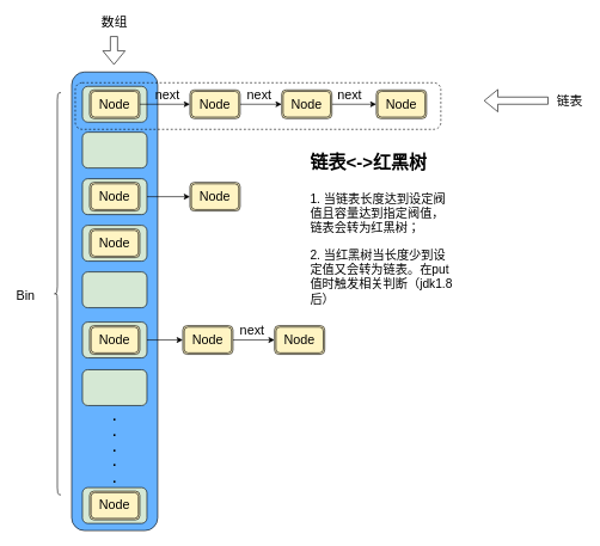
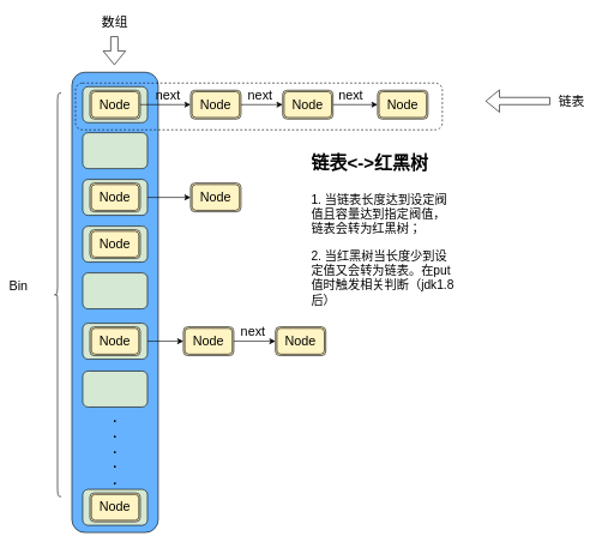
  <mxCell id="0" />
  <mxCell id="1" parent="0" />
  <mxCell id="2" value="" style="rounded=1;whiteSpace=wrap;html=1;fillColor=#66B2FF;fontSize=18;" parent="1" vertex="1"><mxGeometry x="99" y="100" width="120" height="640" as="geometry" /></mxCell>
  <mxCell id="3" value="" style="rounded=1;whiteSpace=wrap;html=1;fillColor=none;fontSize=18;dashed=1;" parent="1" vertex="1"><mxGeometry x="104" y="115" width="510" height="65" as="geometry" /></mxCell>
  <mxCell id="4" value="" style="rounded=1;whiteSpace=wrap;html=1;fillColor=#D5E8D4;" parent="1" vertex="1"><mxGeometry x="114" y="120" width="90" height="50" as="geometry" /></mxCell>
  <mxCell id="5" value="" style="rounded=1;whiteSpace=wrap;html=1;fillColor=#D5E8D4;" parent="1" vertex="1"><mxGeometry x="114" y="184" width="90" height="50" as="geometry" /></mxCell>
  <mxCell id="6" style="edgeStyle=orthogonalEdgeStyle;rounded=0;orthogonalLoop=1;jettySize=auto;html=1;exitX=1;exitY=0.5;exitDx=0;exitDy=0;entryX=0;entryY=0.5;entryDx=0;entryDy=0;fontSize=18;" parent="1" source="7" target="34" edge="1"><mxGeometry relative="1" as="geometry" /></mxCell>
  <mxCell id="7" value="" style="rounded=1;whiteSpace=wrap;html=1;fillColor=#D5E8D4;" parent="1" vertex="1"><mxGeometry x="114" y="249" width="90" height="50" as="geometry" /></mxCell>
  <mxCell id="8" value="" style="rounded=1;whiteSpace=wrap;html=1;fillColor=#D5E8D4;" parent="1" vertex="1"><mxGeometry x="114" y="314" width="90" height="50" as="geometry" /></mxCell>
  <mxCell id="9" value="" style="rounded=1;whiteSpace=wrap;html=1;fillColor=#D5E8D4;" parent="1" vertex="1"><mxGeometry x="114" y="379" width="90" height="50" as="geometry" /></mxCell>
  <mxCell id="10" style="edgeStyle=orthogonalEdgeStyle;rounded=0;orthogonalLoop=1;jettySize=auto;html=1;exitX=1;exitY=0.5;exitDx=0;exitDy=0;entryX=0;entryY=0.5;entryDx=0;entryDy=0;fontSize=18;" parent="1" source="11" target="37" edge="1"><mxGeometry relative="1" as="geometry" /></mxCell>
  <mxCell id="11" value="" style="rounded=1;whiteSpace=wrap;html=1;fillColor=#D5E8D4;" parent="1" vertex="1"><mxGeometry x="114" y="449" width="90" height="50" as="geometry" /></mxCell>
  <mxCell id="12" value="" style="rounded=1;whiteSpace=wrap;html=1;fillColor=#D5E8D4;" parent="1" vertex="1"><mxGeometry x="114" y="515.5" width="90" height="50" as="geometry" /></mxCell>
  <mxCell id="13" value="" style="rounded=1;whiteSpace=wrap;html=1;fillColor=#D5E8D4;" parent="1" vertex="1"><mxGeometry x="114" y="680" width="90" height="50" as="geometry" /></mxCell>
  <mxCell id="14" value=".&lt;br style=&quot;font-size: 18px;&quot;&gt;.&lt;br style=&quot;font-size: 18px;&quot;&gt;.&lt;br style=&quot;font-size: 18px;&quot;&gt;.&lt;br style=&quot;font-size: 18px;&quot;&gt;.&lt;br style=&quot;font-size: 18px;&quot;&gt;" style="text;html=1;strokeColor=none;fillColor=none;align=center;verticalAlign=middle;whiteSpace=wrap;rounded=0;fontStyle=1;fontSize=18;" parent="1" vertex="1"><mxGeometry x="139" y="614" width="40" height="20" as="geometry" /></mxCell>
  <mxCell id="15" value="" style="shape=curlyBracket;whiteSpace=wrap;html=1;rounded=1;fillColor=#FFFFFF;fontSize=18;" parent="1" vertex="1"><mxGeometry x="74" y="129" width="10" height="561" as="geometry" /></mxCell>
- <mxCell id="16" value="Bin&lt;br&gt;&lt;br&gt;" style="text;html=1;resizable=0;points=[];autosize=1;align=left;verticalAlign=top;spacingTop=-4;fontSize=18;" parent="1" vertex="1"><mxGeometry x="20" y="399" width="40" height="50" as="geometry" /></mxCell>
+ <mxCell id="16" value="Bin&lt;br&gt;&lt;br&gt;" style="text;html=1;resizable=0;points=[];autosize=1;align=left;verticalAlign=top;spacingTop=-4;fontSize=18;" parent="1" vertex="1"><mxGeometry x="10" y="384" width="40" height="50" as="geometry" /></mxCell>
  <mxCell id="17" style="edgeStyle=orthogonalEdgeStyle;rounded=0;orthogonalLoop=1;jettySize=auto;html=1;exitX=1;exitY=0.5;exitDx=0;exitDy=0;entryX=0;entryY=0.5;entryDx=0;entryDy=0;fontSize=18;" parent="1" source="18" target="23" edge="1"><mxGeometry relative="1" as="geometry" /></mxCell>
  <mxCell id="18" value="Node" style="shape=ext;double=1;rounded=1;whiteSpace=wrap;html=1;fillColor=#FFF4C3;fontSize=18;" parent="1" vertex="1"><mxGeometry x="124" y="125" width="70" height="40" as="geometry" /></mxCell>
  <mxCell id="19" value="Node" style="shape=ext;double=1;rounded=1;whiteSpace=wrap;html=1;fillColor=#FFF4C3;fontSize=18;" parent="1" vertex="1"><mxGeometry x="124" y="254" width="70" height="40" as="geometry" /></mxCell>
  <mxCell id="20" value="Node" style="shape=ext;double=1;rounded=1;whiteSpace=wrap;html=1;fillColor=#FFF4C3;fontSize=18;" parent="1" vertex="1"><mxGeometry x="124" y="319" width="70" height="40" as="geometry" /></mxCell>
  <mxCell id="21" value="Node" style="shape=ext;double=1;rounded=1;whiteSpace=wrap;html=1;fillColor=#FFF4C3;fontSize=18;" parent="1" vertex="1"><mxGeometry x="124" y="454" width="70" height="40" as="geometry" /></mxCell>
  <mxCell id="22" style="edgeStyle=orthogonalEdgeStyle;rounded=0;orthogonalLoop=1;jettySize=auto;html=1;exitX=1;exitY=0.5;exitDx=0;exitDy=0;entryX=0;entryY=0.5;entryDx=0;entryDy=0;fontSize=18;" parent="1" source="23" target="25" edge="1"><mxGeometry relative="1" as="geometry" /></mxCell>
  <mxCell id="23" value="Node" style="shape=ext;double=1;rounded=1;whiteSpace=wrap;html=1;fillColor=#FFF4C3;fontSize=18;" parent="1" vertex="1"><mxGeometry x="264" y="125" width="70" height="40" as="geometry" /></mxCell>
  <mxCell id="24" style="edgeStyle=orthogonalEdgeStyle;rounded=0;orthogonalLoop=1;jettySize=auto;html=1;exitX=1;exitY=0.5;exitDx=0;exitDy=0;entryX=0;entryY=0.5;entryDx=0;entryDy=0;fontSize=18;" parent="1" source="25" target="26" edge="1"><mxGeometry relative="1" as="geometry" /></mxCell>
  <mxCell id="25" value="Node" style="shape=ext;double=1;rounded=1;whiteSpace=wrap;html=1;fillColor=#FFF4C3;fontSize=18;" parent="1" vertex="1"><mxGeometry x="392" y="125" width="70" height="40" as="geometry" /></mxCell>
  <mxCell id="26" value="Node" style="shape=ext;double=1;rounded=1;whiteSpace=wrap;html=1;fillColor=#FFF4C3;fontSize=18;" parent="1" vertex="1"><mxGeometry x="524" y="125" width="70" height="40" as="geometry" /></mxCell>
  <mxCell id="27" value="next" style="text;html=1;resizable=0;points=[];autosize=1;align=left;verticalAlign=top;spacingTop=-4;fontSize=18;" parent="1" vertex="1"><mxGeometry x="214" y="120" width="50" height="20" as="geometry" /></mxCell>
  <mxCell id="28" value="next" style="text;html=1;resizable=0;points=[];autosize=1;align=left;verticalAlign=top;spacingTop=-4;fontSize=18;" parent="1" vertex="1"><mxGeometry x="342" y="119" width="50" height="20" as="geometry" /></mxCell>
  <mxCell id="29" value="next" style="text;html=1;resizable=0;points=[];autosize=1;align=left;verticalAlign=top;spacingTop=-4;fontSize=18;" parent="1" vertex="1"><mxGeometry x="468" y="119" width="50" height="20" as="geometry" /></mxCell>
  <mxCell id="30" value="数组" style="text;html=1;strokeColor=none;fillColor=none;align=center;verticalAlign=middle;whiteSpace=wrap;rounded=0;fontSize=18;" parent="1" vertex="1"><mxGeometry x="129" y="20" width="60" height="20" as="geometry" /></mxCell>
  <mxCell id="31" value="" style="shape=flexArrow;endArrow=classic;html=1;fontSize=18;" parent="1" edge="1"><mxGeometry width="50" height="50" relative="1" as="geometry"><mxPoint x="158" y="50" as="sourcePoint" /><mxPoint x="158" y="90" as="targetPoint" /></mxGeometry></mxCell>
  <mxCell id="32" value="链表" style="text;html=1;strokeColor=none;fillColor=none;align=center;verticalAlign=middle;whiteSpace=wrap;rounded=0;dashed=1;fontSize=18;" parent="1" vertex="1"><mxGeometry x="774" y="130" width="40" height="20" as="geometry" /></mxCell>
  <mxCell id="33" value="" style="shape=flexArrow;endArrow=classic;html=1;fontSize=18;" parent="1" edge="1"><mxGeometry width="50" height="50" relative="1" as="geometry"><mxPoint x="764" y="140" as="sourcePoint" /><mxPoint x="674" y="140" as="targetPoint" /></mxGeometry></mxCell>
  <mxCell id="34" value="Node" style="shape=ext;double=1;rounded=1;whiteSpace=wrap;html=1;fillColor=#FFF4C3;fontSize=18;" parent="1" vertex="1"><mxGeometry x="264" y="254" width="70" height="40" as="geometry" /></mxCell>
  <mxCell id="35" value="Node" style="shape=ext;double=1;rounded=1;whiteSpace=wrap;html=1;fillColor=#FFF4C3;fontSize=18;" parent="1" vertex="1"><mxGeometry x="124" y="685" width="70" height="40" as="geometry" /></mxCell>
  <mxCell id="36" style="edgeStyle=orthogonalEdgeStyle;rounded=0;orthogonalLoop=1;jettySize=auto;html=1;exitX=1;exitY=0.5;exitDx=0;exitDy=0;entryX=0;entryY=0.5;entryDx=0;entryDy=0;fontSize=18;" parent="1" source="37" target="38" edge="1"><mxGeometry relative="1" as="geometry" /></mxCell>
  <mxCell id="37" value="Node" style="shape=ext;double=1;rounded=1;whiteSpace=wrap;html=1;fillColor=#FFF4C3;fontSize=18;" parent="1" vertex="1"><mxGeometry x="254" y="454" width="70" height="40" as="geometry" /></mxCell>
  <mxCell id="38" value="Node" style="shape=ext;double=1;rounded=1;whiteSpace=wrap;html=1;fillColor=#FFF4C3;fontSize=18;" parent="1" vertex="1"><mxGeometry x="382" y="454" width="70" height="40" as="geometry" /></mxCell>
  <mxCell id="39" value="next" style="text;html=1;resizable=0;points=[];autosize=1;align=left;verticalAlign=top;spacingTop=-4;fontSize=18;" parent="1" vertex="1"><mxGeometry x="332" y="448" width="50" height="20" as="geometry" /></mxCell>
  <mxCell id="40" value="&lt;h1&gt;&lt;font style=&quot;font-size: 25px&quot;&gt;链表&amp;lt;-&amp;gt;红黑树&lt;/font&gt;&lt;/h1&gt;&lt;p style=&quot;font-size: 17px&quot;&gt;&lt;font style=&quot;font-size: 17px&quot;&gt;1. 当链表长度达到设定阀值且容量达到指定阀值，链表会转为红黑树；&lt;/font&gt;&lt;/p&gt;&lt;p style=&quot;font-size: 17px&quot;&gt;&lt;font style=&quot;font-size: 17px&quot;&gt;2. 当红黑树当长度少到设定值又会转为链表。在put值时触发相关判断（jdk1.8后）&lt;/font&gt;&lt;/p&gt;" style="text;html=1;strokeColor=none;fillColor=none;spacing=5;spacingTop=-20;whiteSpace=wrap;overflow=hidden;rounded=0;dashed=1;fontSize=18;" parent="1" vertex="1"><mxGeometry x="427" y="187" width="207" height="271" as="geometry" /></mxCell>
